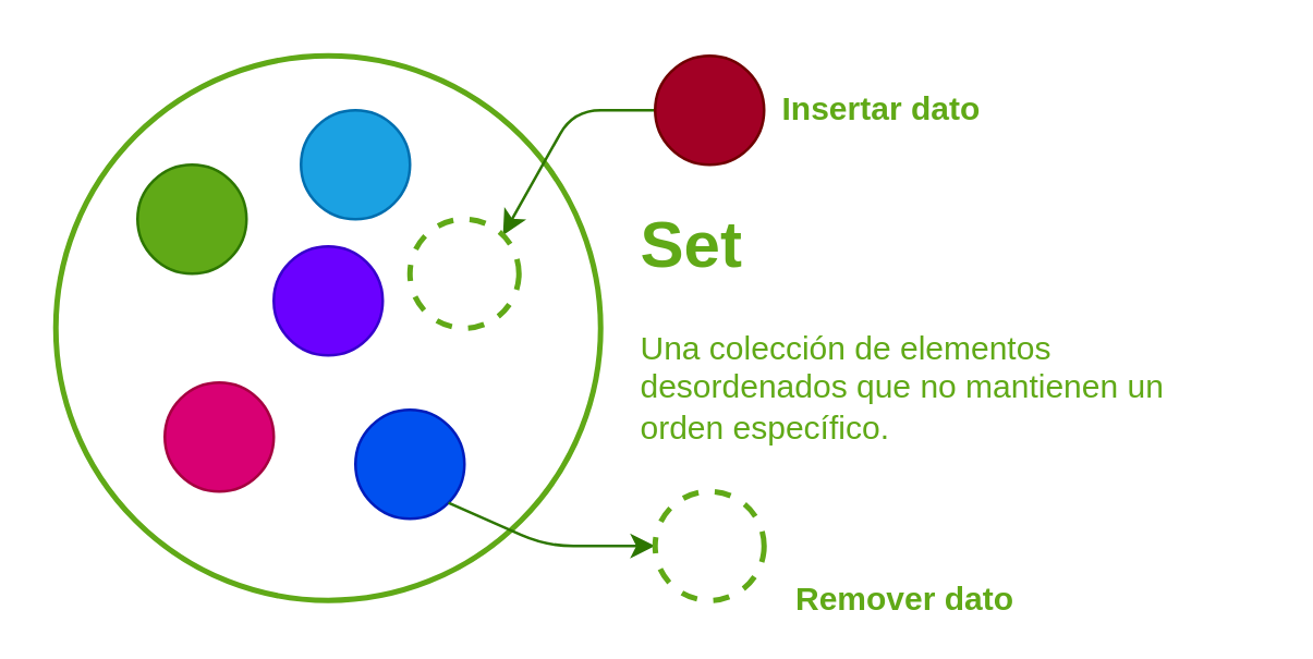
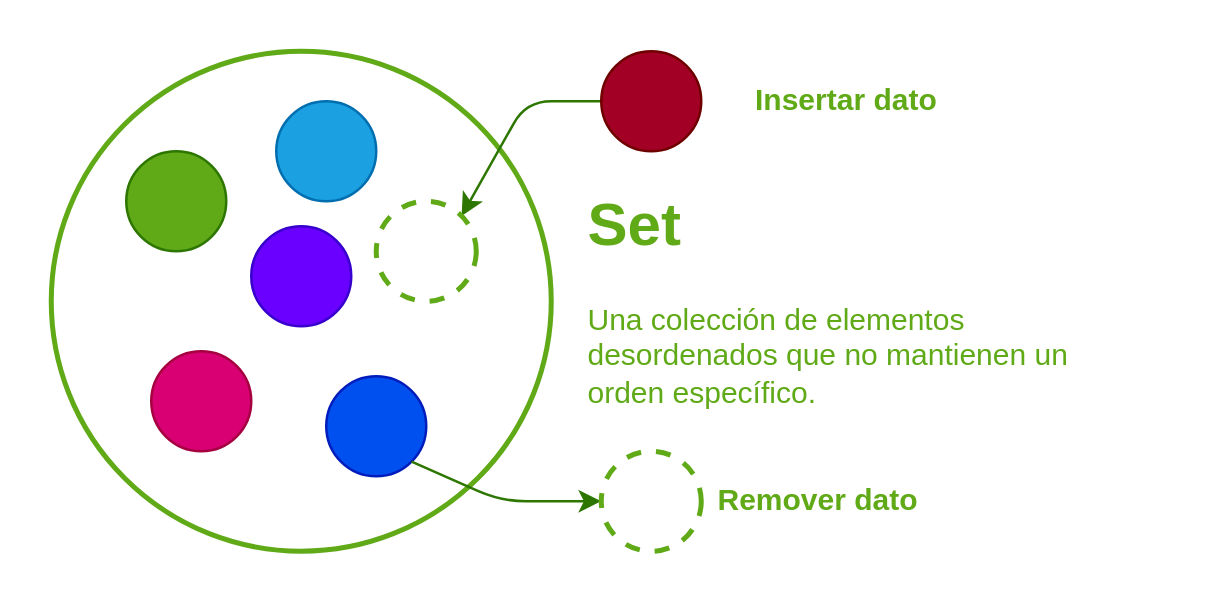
  <mxCell id="0" />
  <mxCell id="1" parent="0" />
  <mxCell id="2" value="" style="ellipse;whiteSpace=wrap;html=1;aspect=fixed;strokeColor=#60A917;fillColor=#FFFFFF;strokeWidth=2;" parent="1" vertex="1"><mxGeometry x="20" y="20" width="200" height="200" as="geometry" /></mxCell>
  <mxCell id="3" value="" style="ellipse;whiteSpace=wrap;html=1;aspect=fixed;fillColor=#60a917;fontColor=#ffffff;strokeColor=#2D7600;" parent="1" vertex="1"><mxGeometry x="50" y="60" width="40" height="40" as="geometry" /></mxCell>
  <mxCell id="4" value="" style="ellipse;whiteSpace=wrap;html=1;aspect=fixed;fillColor=#1ba1e2;fontColor=#ffffff;strokeColor=#006EAF;" parent="1" vertex="1"><mxGeometry x="110" y="40" width="40" height="40" as="geometry" /></mxCell>
  <mxCell id="5" value="" style="ellipse;whiteSpace=wrap;html=1;aspect=fixed;fillColor=#6a00ff;fontColor=#ffffff;strokeColor=#3700CC;" parent="1" vertex="1"><mxGeometry x="100" y="90" width="40" height="40" as="geometry" /></mxCell>
  <mxCell id="6" value="" style="ellipse;whiteSpace=wrap;html=1;aspect=fixed;fillColor=#d80073;fontColor=#ffffff;strokeColor=#A50040;" parent="1" vertex="1"><mxGeometry x="60" y="140" width="40" height="40" as="geometry" /></mxCell>
  <mxCell id="7" value="" style="ellipse;whiteSpace=wrap;html=1;aspect=fixed;fillColor=#0050ef;fontColor=#ffffff;strokeColor=#001DBC;" parent="1" vertex="1"><mxGeometry x="130" y="150" width="40" height="40" as="geometry" /></mxCell>
  <mxCell id="8" value="&lt;h1&gt;Set&lt;/h1&gt;&lt;p&gt;Una colección de elementos desordenados que no mantienen un orden específico.&amp;nbsp;&lt;/p&gt;" style="text;html=1;strokeColor=none;fillColor=none;spacing=5;spacingTop=-20;whiteSpace=wrap;overflow=hidden;rounded=0;fontColor=#60A917;" parent="1" vertex="1"><mxGeometry x="230" y="70" width="230" height="100" as="geometry" /></mxCell>
  <mxCell id="9" style="edgeStyle=none;html=1;fillColor=#60a917;strokeColor=#2D7600;entryX=1;entryY=0;entryDx=0;entryDy=0;exitX=0;exitY=0.5;exitDx=0;exitDy=0;" parent="1" source="10" target="12" edge="1"><mxGeometry relative="1" as="geometry"><mxPoint x="172.8" y="102.2" as="targetPoint" /><Array as="points"><mxPoint x="210" y="40" /></Array><mxPoint x="230" y="10" as="sourcePoint" /></mxGeometry></mxCell>
  <mxCell id="10" value="" style="ellipse;whiteSpace=wrap;html=1;aspect=fixed;fillColor=#a20025;fontColor=#ffffff;strokeColor=#6F0000;" parent="1" vertex="1"><mxGeometry x="240" y="20" width="40" height="40" as="geometry" /></mxCell>
  <mxCell id="11" style="edgeStyle=none;html=1;fillColor=#60a917;strokeColor=#2D7600;exitX=1;exitY=1;exitDx=0;exitDy=0;entryX=0;entryY=0.5;entryDx=0;entryDy=0;" parent="1" source="7" target="13" edge="1"><mxGeometry relative="1" as="geometry"><mxPoint x="260" y="210" as="targetPoint" /><Array as="points"><mxPoint x="200" y="200" /></Array><mxPoint x="270" y="50" as="sourcePoint" /></mxGeometry></mxCell>
  <mxCell id="12" value="" style="ellipse;whiteSpace=wrap;html=1;aspect=fixed;fillColor=none;fontColor=#ffffff;strokeColor=#60A917;strokeWidth=2;dashed=1;" parent="1" vertex="1"><mxGeometry x="150" y="80" width="40" height="40" as="geometry" /></mxCell>
  <mxCell id="13" value="" style="ellipse;whiteSpace=wrap;html=1;aspect=fixed;fillColor=none;fontColor=#ffffff;strokeColor=#60A917;strokeWidth=2;dashed=1;" parent="1" vertex="1"><mxGeometry x="240" y="180" width="40" height="40" as="geometry" /></mxCell>
- <mxCell id="14" value="&lt;b&gt;&lt;font color=&quot;#60a917&quot;&gt;Insertar dato&lt;/font&gt;&lt;/b&gt;" style="text;html=1;strokeColor=none;fillColor=none;align=left;verticalAlign=middle;whiteSpace=wrap;rounded=0;dashed=1;strokeWidth=2;" parent="1" vertex="1"><mxGeometry x="285" y="25" width="110" height="30" as="geometry" /></mxCell>
- <mxCell id="15" value="&lt;b&gt;&lt;font color=&quot;#60a917&quot;&gt;Remover dato&lt;/font&gt;&lt;/b&gt;" style="text;html=1;strokeColor=none;fillColor=none;align=left;verticalAlign=middle;whiteSpace=wrap;rounded=0;dashed=1;strokeWidth=2;" parent="1" vertex="1"><mxGeometry x="290" y="205" width="110" height="30" as="geometry" /></mxCell>
+ <mxCell id="14" value="&lt;b&gt;&lt;font color=&quot;#60a917&quot;&gt;Insertar dato&lt;/font&gt;&lt;/b&gt;" style="text;html=1;strokeColor=none;fillColor=none;align=left;verticalAlign=middle;whiteSpace=wrap;rounded=0;dashed=1;strokeWidth=2;" parent="1" vertex="1"><mxGeometry x="300" y="25" width="110" height="30" as="geometry" /></mxCell>
+ <mxCell id="15" value="&lt;b&gt;&lt;font color=&quot;#60a917&quot;&gt;Remover dato&lt;/font&gt;&lt;/b&gt;" style="text;html=1;strokeColor=none;fillColor=none;align=left;verticalAlign=middle;whiteSpace=wrap;rounded=0;dashed=1;strokeWidth=2;" parent="1" vertex="1"><mxGeometry x="285" y="185" width="110" height="30" as="geometry" /></mxCell>
